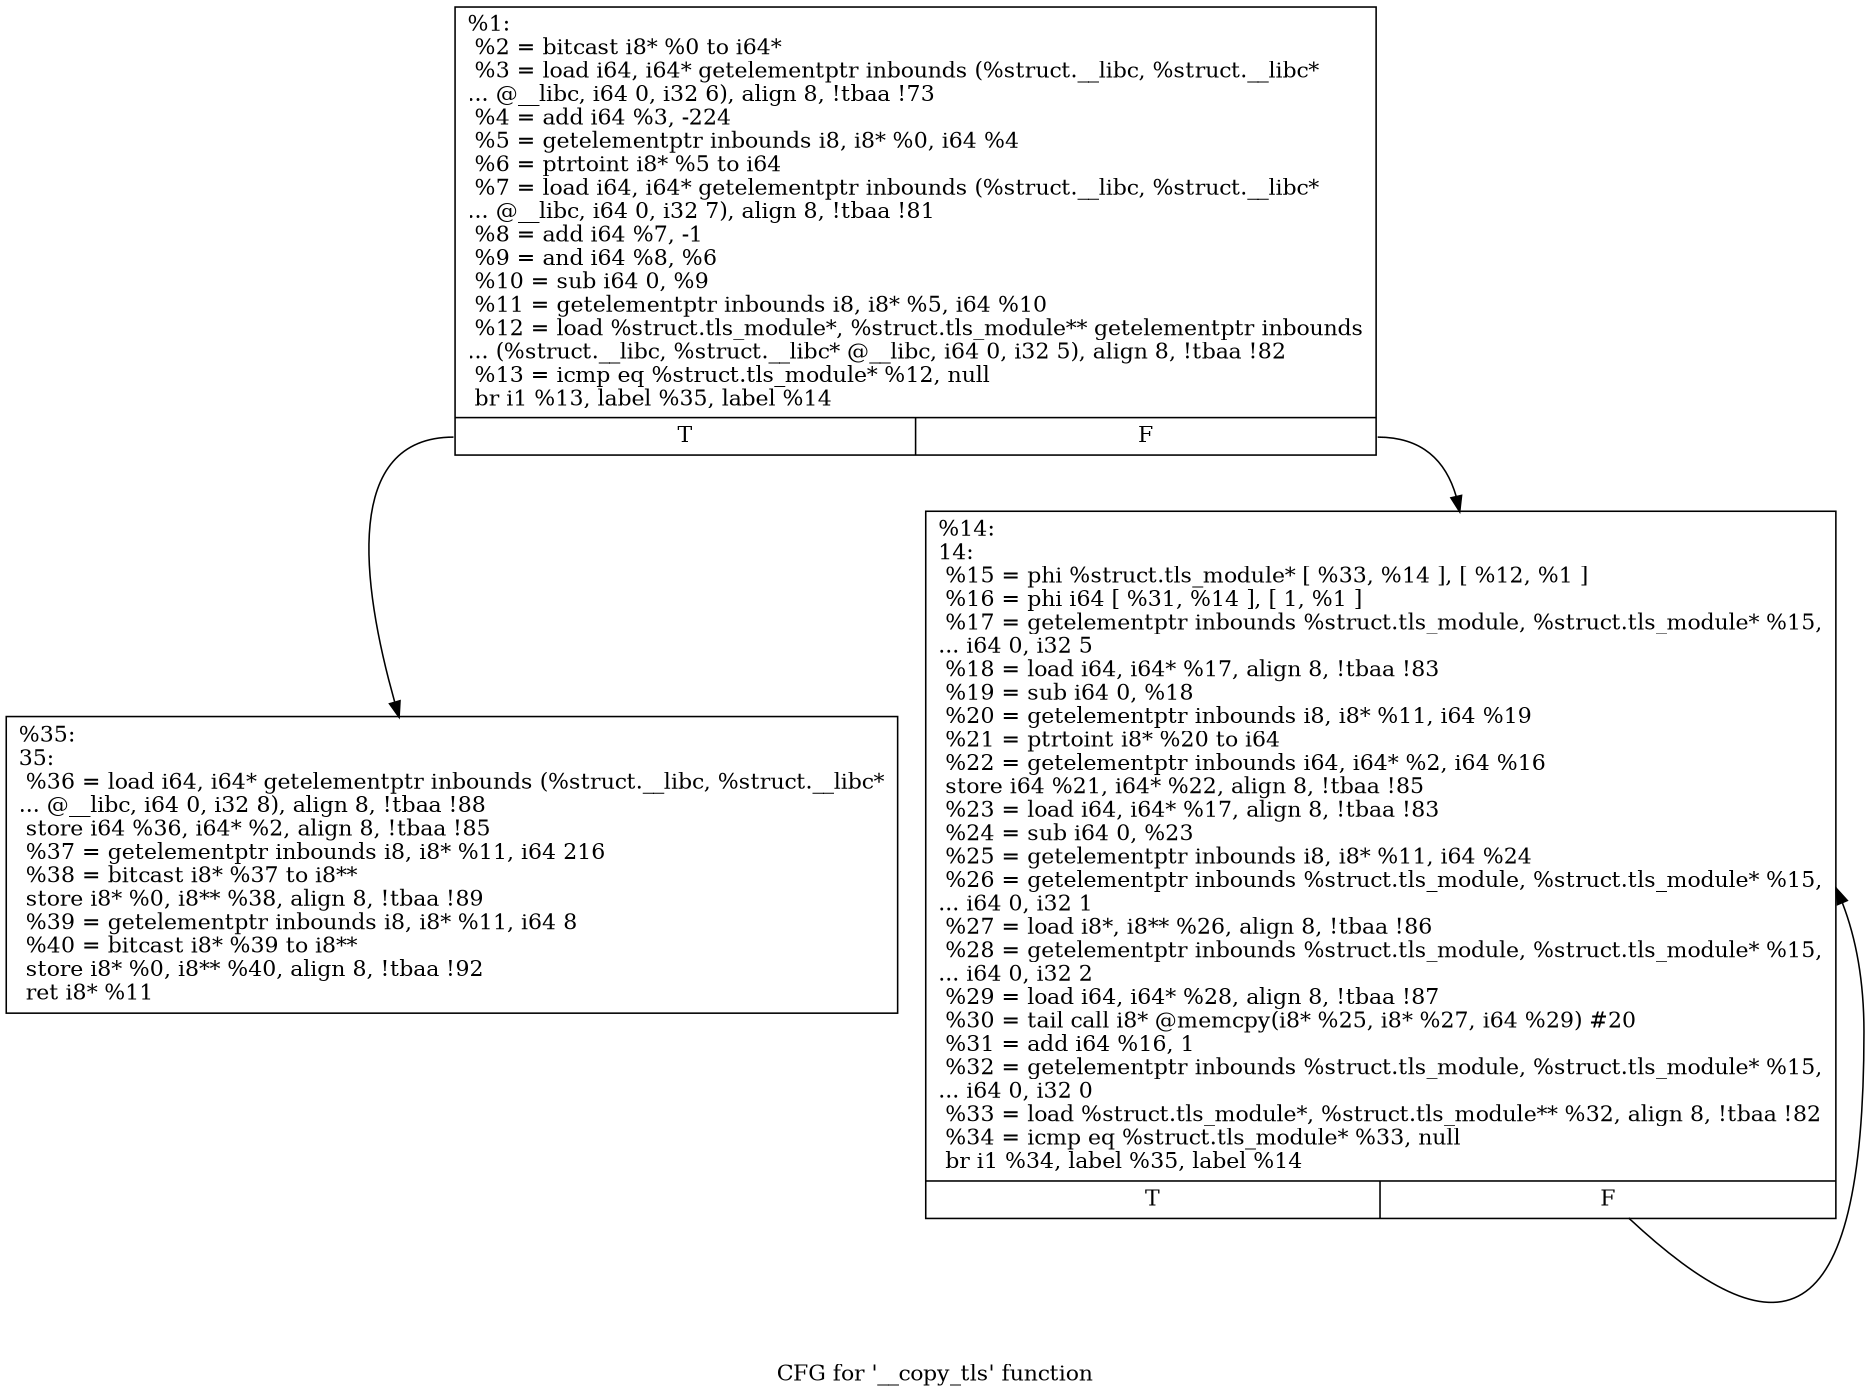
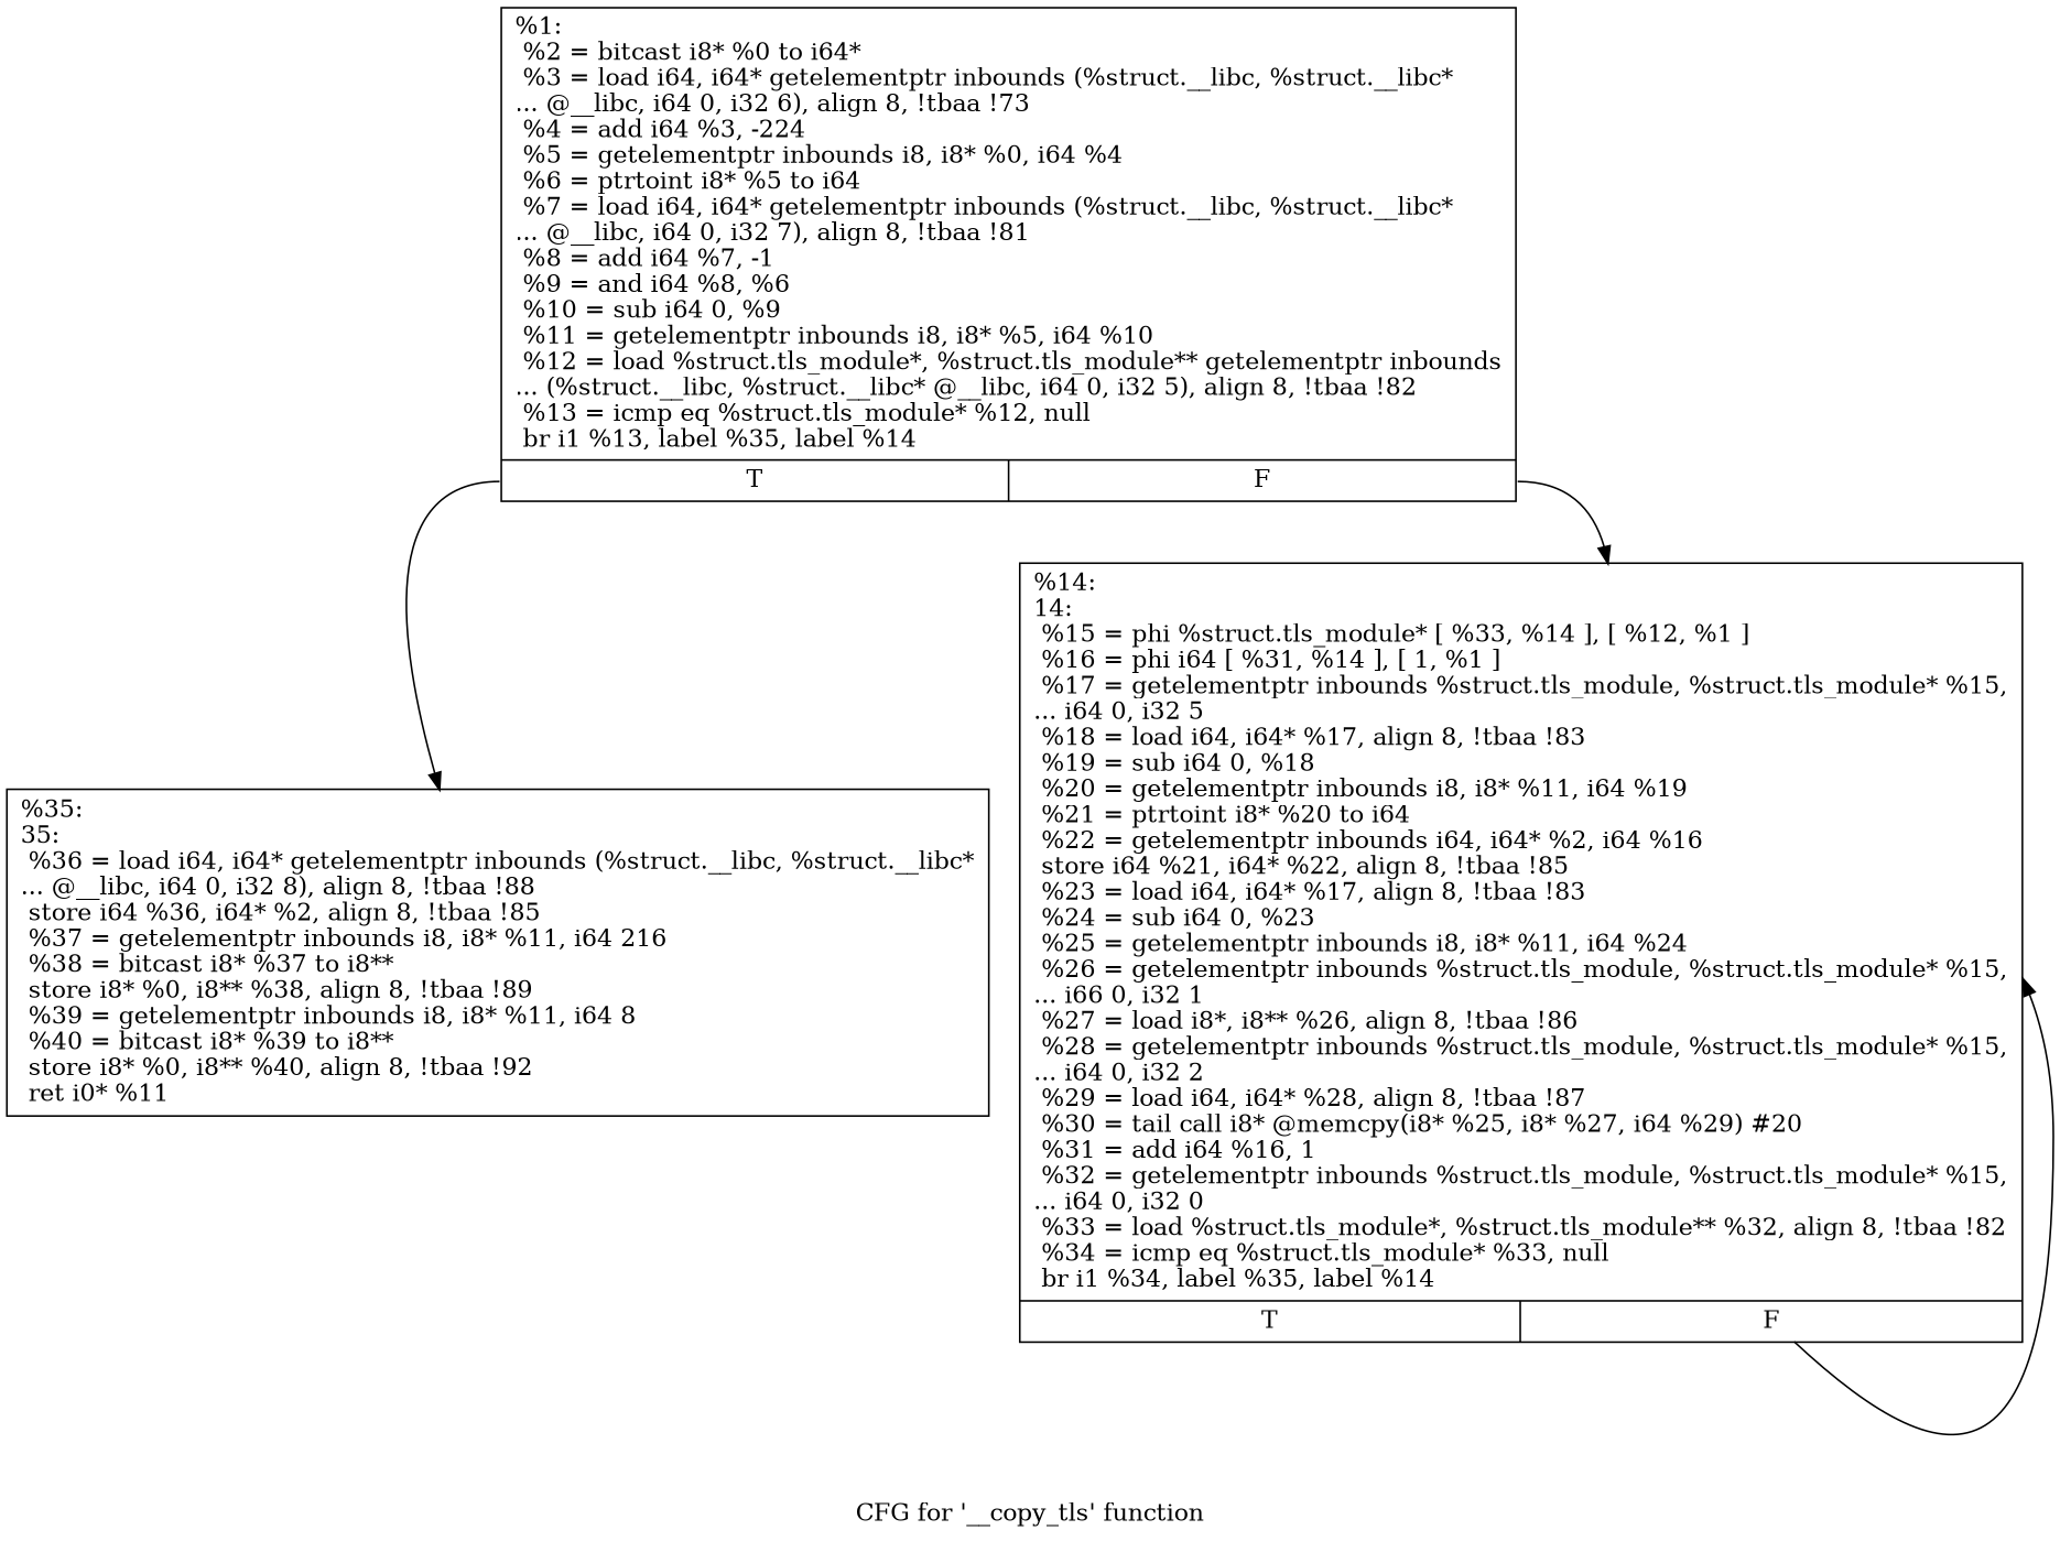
  digraph {
    label="CFG for '__copy_tls' function"
    node [shape=record]
    edge [tailport=s1]
    n1 [label="{%1:\l  %2 = bitcast i8* %0 to i64*\l  %3 = load i64, i64* getelementptr inbounds (%struct.__libc, %struct.__libc*\l... @__libc, i64 0, i32 6), align 8, !tbaa !73\l  %4 = add i64 %3, -224\l  %5 = getelementptr inbounds i8, i8* %0, i64 %4\l  %6 = ptrtoint i8* %5 to i64\l  %7 = load i64, i64* getelementptr inbounds (%struct.__libc, %struct.__libc*\l... @__libc, i64 0, i32 7), align 8, !tbaa !81\l  %8 = add i64 %7, -1\l  %9 = and i64 %8, %6\l  %10 = sub i64 0, %9\l  %11 = getelementptr inbounds i8, i8* %5, i64 %10\l  %12 = load %struct.tls_module*, %struct.tls_module** getelementptr inbounds\l... (%struct.__libc, %struct.__libc* @__libc, i64 0, i32 5), align 8, !tbaa !82\l  %13 = icmp eq %struct.tls_module* %12, null\l  br i1 %13, label %35, label %14\l|{<s0>T|<s1>F}}"]
-   n2 [label="{%35:\l35:                                               \l  %36 = load i64, i64* getelementptr inbounds (%struct.__libc, %struct.__libc*\l... @__libc, i64 0, i32 8), align 8, !tbaa !88\l  store i64 %36, i64* %2, align 8, !tbaa !85\l  %37 = getelementptr inbounds i8, i8* %11, i64 216\l  %38 = bitcast i8* %37 to i8**\l  store i8* %0, i8** %38, align 8, !tbaa !89\l  %39 = getelementptr inbounds i8, i8* %11, i64 8\l  %40 = bitcast i8* %39 to i8**\l  store i8* %0, i8** %40, align 8, !tbaa !92\l  ret i8* %11\l}"]
-   n3 [label="{%14:\l14:                                               \l  %15 = phi %struct.tls_module* [ %33, %14 ], [ %12, %1 ]\l  %16 = phi i64 [ %31, %14 ], [ 1, %1 ]\l  %17 = getelementptr inbounds %struct.tls_module, %struct.tls_module* %15,\l... i64 0, i32 5\l  %18 = load i64, i64* %17, align 8, !tbaa !83\l  %19 = sub i64 0, %18\l  %20 = getelementptr inbounds i8, i8* %11, i64 %19\l  %21 = ptrtoint i8* %20 to i64\l  %22 = getelementptr inbounds i64, i64* %2, i64 %16\l  store i64 %21, i64* %22, align 8, !tbaa !85\l  %23 = load i64, i64* %17, align 8, !tbaa !83\l  %24 = sub i64 0, %23\l  %25 = getelementptr inbounds i8, i8* %11, i64 %24\l  %26 = getelementptr inbounds %struct.tls_module, %struct.tls_module* %15,\l... i64 0, i32 1\l  %27 = load i8*, i8** %26, align 8, !tbaa !86\l  %28 = getelementptr inbounds %struct.tls_module, %struct.tls_module* %15,\l... i64 0, i32 2\l  %29 = load i64, i64* %28, align 8, !tbaa !87\l  %30 = tail call i8* @memcpy(i8* %25, i8* %27, i64 %29) #20\l  %31 = add i64 %16, 1\l  %32 = getelementptr inbounds %struct.tls_module, %struct.tls_module* %15,\l... i64 0, i32 0\l  %33 = load %struct.tls_module*, %struct.tls_module** %32, align 8, !tbaa !82\l  %34 = icmp eq %struct.tls_module* %33, null\l  br i1 %34, label %35, label %14\l|{<s0>T|<s1>F}}"]
+   n2 [label="{%35:\l35:                                               \l  %36 = load i64, i64* getelementptr inbounds (%struct.__libc, %struct.__libc*\l... @__libc, i64 0, i32 8), align 8, !tbaa !88\l  store i64 %36, i64* %2, align 8, !tbaa !85\l  %37 = getelementptr inbounds i8, i8* %11, i64 216\l  %38 = bitcast i8* %37 to i8**\l  store i8* %0, i8** %38, align 8, !tbaa !89\l  %39 = getelementptr inbounds i8, i8* %11, i64 8\l  %40 = bitcast i8* %39 to i8**\l  store i8* %0, i8** %40, align 8, !tbaa !92\l  ret i0* %11\l}"]
+   n3 [label="{%14:\l14:                                               \l  %15 = phi %struct.tls_module* [ %33, %14 ], [ %12, %1 ]\l  %16 = phi i64 [ %31, %14 ], [ 1, %1 ]\l  %17 = getelementptr inbounds %struct.tls_module, %struct.tls_module* %15,\l... i64 0, i32 5\l  %18 = load i64, i64* %17, align 8, !tbaa !83\l  %19 = sub i64 0, %18\l  %20 = getelementptr inbounds i8, i8* %11, i64 %19\l  %21 = ptrtoint i8* %20 to i64\l  %22 = getelementptr inbounds i64, i64* %2, i64 %16\l  store i64 %21, i64* %22, align 8, !tbaa !85\l  %23 = load i64, i64* %17, align 8, !tbaa !83\l  %24 = sub i64 0, %23\l  %25 = getelementptr inbounds i8, i8* %11, i64 %24\l  %26 = getelementptr inbounds %struct.tls_module, %struct.tls_module* %15,\l... i66 0, i32 1\l  %27 = load i8*, i8** %26, align 8, !tbaa !86\l  %28 = getelementptr inbounds %struct.tls_module, %struct.tls_module* %15,\l... i64 0, i32 2\l  %29 = load i64, i64* %28, align 8, !tbaa !87\l  %30 = tail call i8* @memcpy(i8* %25, i8* %27, i64 %29) #20\l  %31 = add i64 %16, 1\l  %32 = getelementptr inbounds %struct.tls_module, %struct.tls_module* %15,\l... i64 0, i32 0\l  %33 = load %struct.tls_module*, %struct.tls_module** %32, align 8, !tbaa !82\l  %34 = icmp eq %struct.tls_module* %33, null\l  br i1 %34, label %35, label %14\l|{<s0>T|<s1>F}}"]
    n1 -> n2 [tailport=s0]
    n1 -> n3
    n3 -> n3
  }
